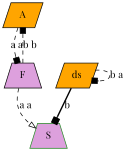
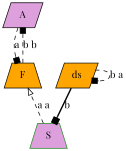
  digraph {
    fontname="Playfair Display"
    rankdir=TB
    node [color=black fillcolor=orange fontname="Playfair Display" shape=parallelogram style=filled]
    edge [arrowhead=box color=black fontname="Playfair Display" style=dashed]
-   n1 [label=A]
-   n2 [fillcolor=plum label=F shape=trapezium]
+   n1 [fillcolor=plum label=A]
+   n2 [label=F shape=trapezium]
    n3 [color=forestgreen fillcolor=plum label=S shape=trapezium]
    n4 [label=ds]
-   n1 -> n2 [label="a a"]
+   n1 -> n2 [label=a]
    n2 -> n1 [label="b b"]
-   n2 -> n3 [arrowhead=onormal label="a a"]
+   n3 -> n2 [arrowhead=onormal label="a a"]
    n4 -> n3 [label=b style=bold]
    n4 -> n4 [label="b a"]
  }
